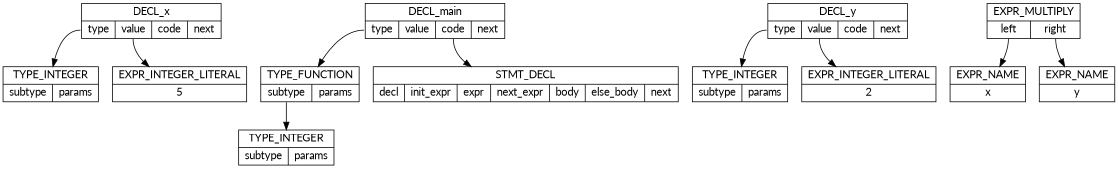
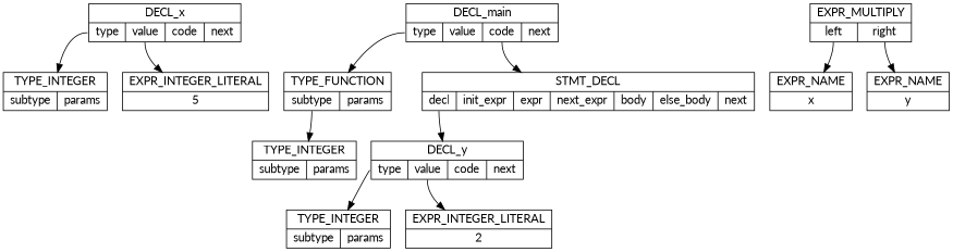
  digraph {
    fontname=Lato
    node [fontname=Lato shape=record]
    edge [fontname=Lato tailport=type]
    n1 [label="{DECL_x | { <type> type | <value> value | <code> code | <next> next }}"]
    n2 [label="{TYPE_INTEGER| { <subtype> subtype | <params> params}}"]
    n3 [label="{EXPR_INTEGER_LITERAL | { 5 }}"]
    n4 [label="{DECL_main | { <type> type | <value> value | <code> code | <next> next }}"]
    n5 [label="{TYPE_FUNCTION| { <subtype> subtype | <params> params}}"]
    n6 [label="{STMT_DECL | { <decl> decl | <init_expr> init_expr | <expr> expr | <next_expr> next_expr | <body> body | <else_body> else_body | <next> next }}"]
    n7 [label="{TYPE_INTEGER | { <subtype> subtype | <params> params }}"]
    n8 [label="{DECL_y | { <type> type | <value> value | <code> code | <next> next }}"]
    n9 [label="{TYPE_INTEGER| { <subtype> subtype | <params> params}}"]
    n10 [label="{EXPR_INTEGER_LITERAL | { 2 }}"]
    n11 [label="{EXPR_MULTIPLY | { <left> left | <right> right }}"]
    n12 [label="{EXPR_NAME | { x }}"]
    n13 [label="{EXPR_NAME | { y }}"]
    n1 -> n2
    n1 -> n3 [tailport=value]
    n4 -> n5
    n4 -> n6 [tailport=code]
    n5 -> n7 [tailport=subtype]
+   n6 -> n8 [tailport=decl]
    n8 -> n9
    n8 -> n10 [tailport=value]
    n11 -> n12 [tailport=left]
    n11 -> n13 [tailport=right]
  }
